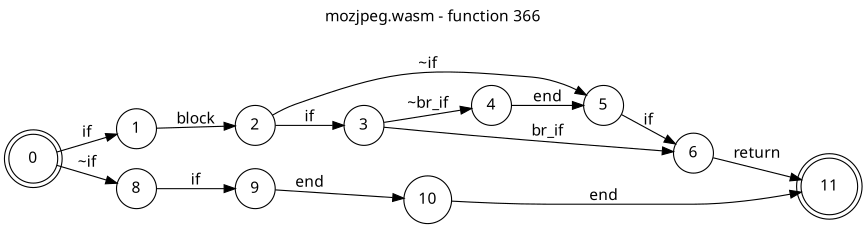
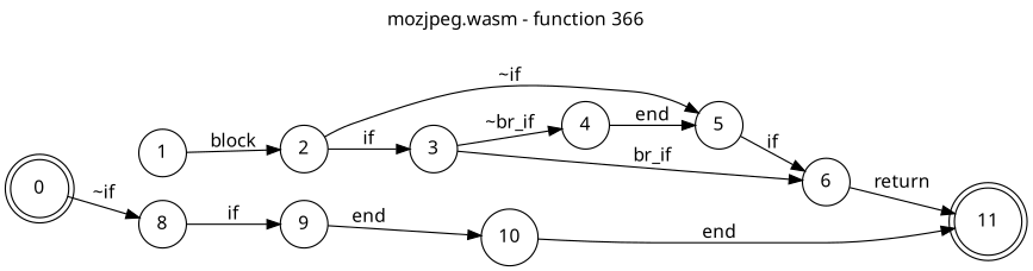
  digraph {
    fontname="Noto Sans"
    label="mozjpeg.wasm - function 366"
    labelfontcolor=black
    labelfontname=Helvetica
    labelfontsize=16
    labelloc=t
    rankdir=LR
    node [fontname="Noto Sans" shape=circle]
    edge [fontname="Noto Sans"]
    0 [shape=doublecircle]
    1
    8
    2
    9
    11 [shape=doublecircle]
    3
    5
    10
    4
    6
-   0 -> 1 [label=if]
    0 -> 8 [label="~if"]
    1 -> 2 [label=block]
    8 -> 9 [label=if]
    2 -> 3 [label=if]
    2 -> 5 [label="~if"]
    9 -> 10 [label=end]
    3 -> 4 [label="~br_if"]
    3 -> 6 [label=br_if]
    5 -> 6 [label=if]
    10 -> 11 [label=end]
    4 -> 5 [label=end]
    6 -> 11 [label=return]
  }
